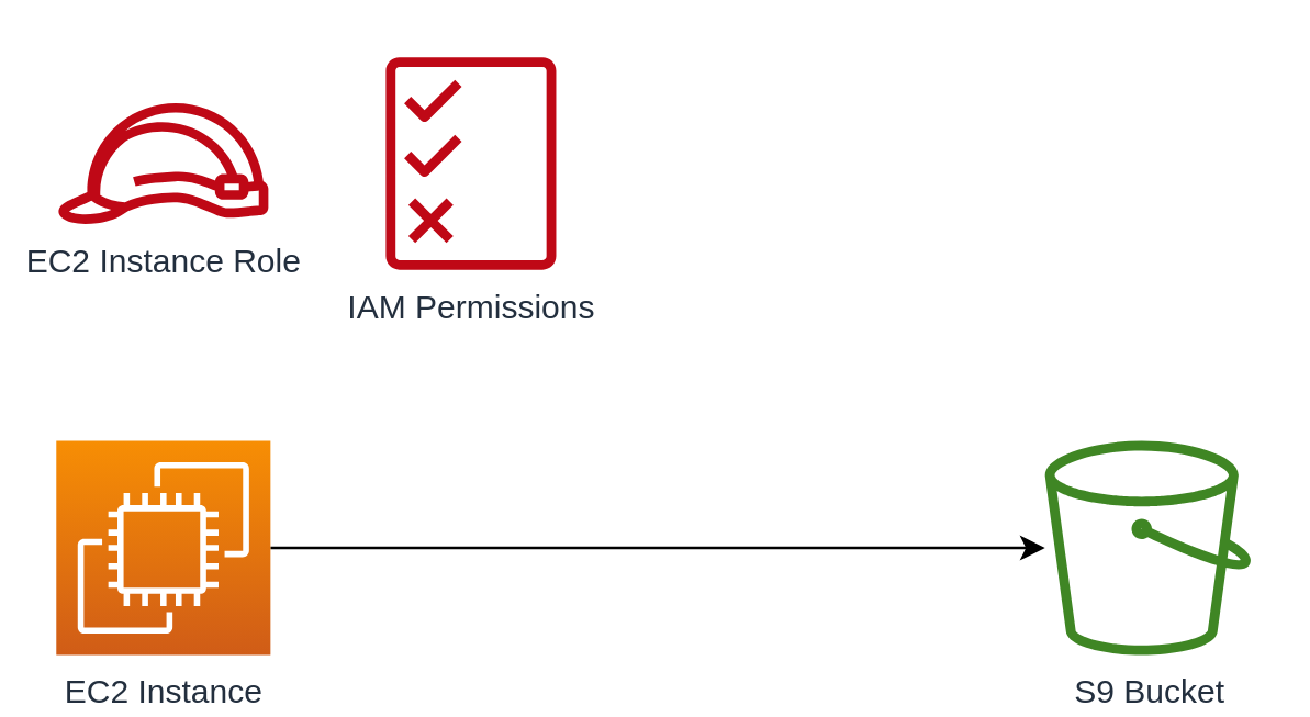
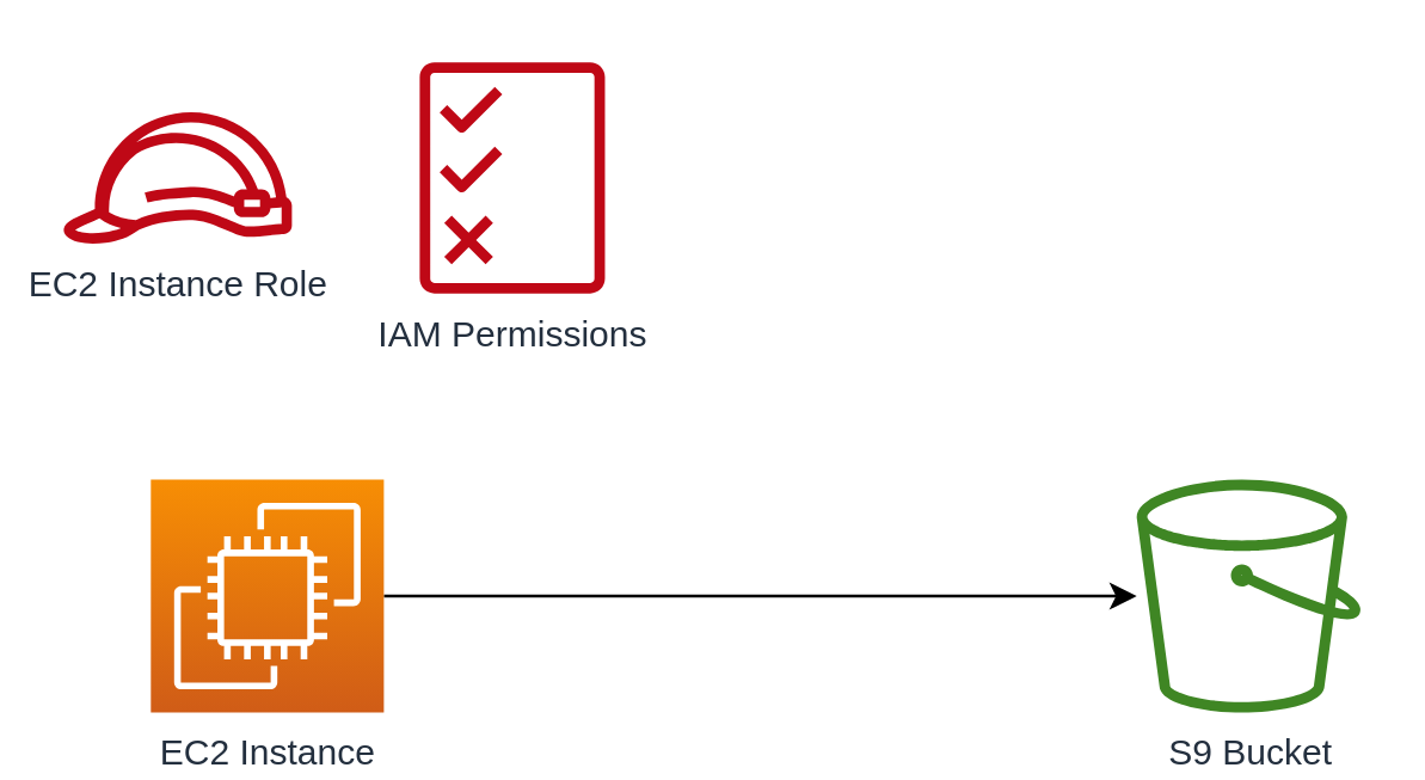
  <mxCell id="0" />
  <mxCell id="1" parent="0" />
  <mxCell id="2" value="S9 Bucket" style="sketch=0;outlineConnect=0;fontColor=#232F3E;gradientColor=none;fillColor=#3F8624;strokeColor=none;dashed=0;verticalLabelPosition=bottom;verticalAlign=top;align=center;html=1;fontSize=12;fontStyle=0;aspect=fixed;pointerEvents=1;shape=mxgraph.aws4.bucket;" vertex="1" parent="1"><mxGeometry x="380" y="160" width="75" height="78" as="geometry" /></mxCell>
  <mxCell id="3" value="IAM Permissions" style="sketch=0;outlineConnect=0;fontColor=#232F3E;gradientColor=none;fillColor=#BF0816;strokeColor=none;dashed=0;verticalLabelPosition=bottom;verticalAlign=top;align=center;html=1;fontSize=12;fontStyle=0;aspect=fixed;pointerEvents=1;shape=mxgraph.aws4.permissions;" vertex="1" parent="1"><mxGeometry x="140" y="20" width="62" height="78" as="geometry" /></mxCell>
  <mxCell id="4" style="edgeStyle=orthogonalEdgeStyle;rounded=0;orthogonalLoop=1;jettySize=auto;html=1;" edge="1" parent="1" source="5" target="2"><mxGeometry relative="1" as="geometry" /></mxCell>
- <mxCell id="5" value="EC2 Instance" style="sketch=0;points=[[0,0,0],[0.25,0,0],[0.5,0,0],[0.75,0,0],[1,0,0],[0,1,0],[0.25,1,0],[0.5,1,0],[0.75,1,0],[1,1,0],[0,0.25,0],[0,0.5,0],[0,0.75,0],[1,0.25,0],[1,0.5,0],[1,0.75,0]];outlineConnect=0;fontColor=#232F3E;gradientColor=#F78E04;gradientDirection=north;fillColor=#D05C17;strokeColor=#ffffff;dashed=0;verticalLabelPosition=bottom;verticalAlign=top;align=center;html=1;fontSize=12;fontStyle=0;aspect=fixed;shape=mxgraph.aws4.resourceIcon;resIcon=mxgraph.aws4.ec2;" vertex="1" parent="1"><mxGeometry x="20" y="160" width="78" height="78" as="geometry" /></mxCell>
+ <mxCell id="5" value="EC2 Instance" style="sketch=0;points=[[0,0,0],[0.25,0,0],[0.5,0,0],[0.75,0,0],[1,0,0],[0,1,0],[0.25,1,0],[0.5,1,0],[0.75,1,0],[1,1,0],[0,0.25,0],[0,0.5,0],[0,0.75,0],[1,0.25,0],[1,0.5,0],[1,0.75,0]];outlineConnect=0;fontColor=#232F3E;gradientColor=#F78E04;gradientDirection=north;fillColor=#D05C17;strokeColor=#ffffff;dashed=0;verticalLabelPosition=bottom;verticalAlign=top;align=center;html=1;fontSize=12;fontStyle=0;aspect=fixed;shape=mxgraph.aws4.resourceIcon;resIcon=mxgraph.aws4.ec2;" vertex="1" parent="1"><mxGeometry x="50" y="160" width="78" height="78" as="geometry" /></mxCell>
  <mxCell id="6" value="EC2 Instance Role" style="sketch=0;outlineConnect=0;fontColor=#232F3E;gradientColor=none;fillColor=#BF0816;strokeColor=none;dashed=0;verticalLabelPosition=bottom;verticalAlign=top;align=center;html=1;fontSize=12;fontStyle=0;aspect=fixed;pointerEvents=1;shape=mxgraph.aws4.role;" vertex="1" parent="1"><mxGeometry x="20" y="37" width="78" height="44" as="geometry" /></mxCell>
